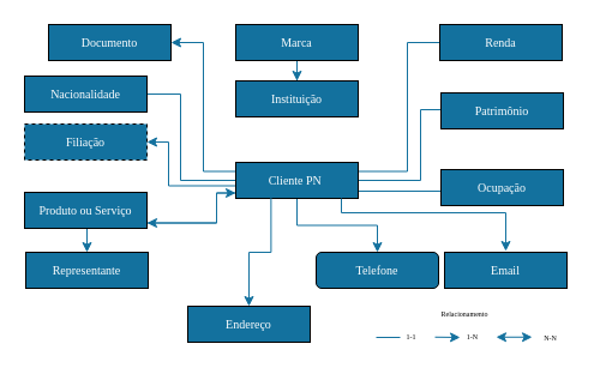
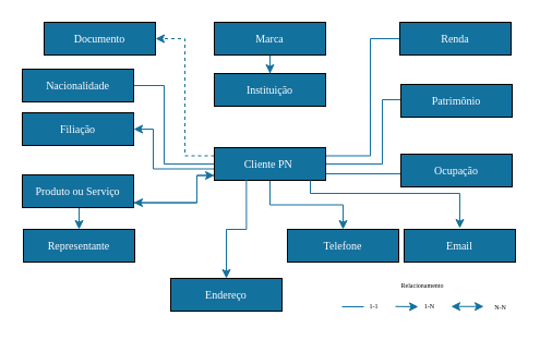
  <mxCell id="0" />
  <mxCell id="1" parent="0" />
  <mxCell id="2" value="" style="rounded=1;whiteSpace=wrap;html=1;strokeColor=#000000;fillColor=#13719E;" vertex="1" parent="1"><mxGeometry x="89" y="73" width="20" height="10" as="geometry" /></mxCell>
  <mxCell id="3" value="" style="rounded=1;whiteSpace=wrap;html=1;strokeColor=#000000;fillColor=#13719E;" vertex="1" parent="1"><mxGeometry x="382" y="84" width="20" height="14" as="geometry" /></mxCell>
  <mxCell id="4" value="" style="rounded=1;whiteSpace=wrap;html=1;strokeColor=#000000;fillColor=#13719E;" vertex="1" parent="1"><mxGeometry x="380" y="143" width="20" height="14" as="geometry" /></mxCell>
  <mxCell id="5" value="" style="rounded=1;whiteSpace=wrap;html=1;strokeColor=#000000;fillColor=#13719E;" vertex="1" parent="1"><mxGeometry x="380" y="28" width="20" height="14" as="geometry" /></mxCell>
  <mxCell id="6" style="edgeStyle=orthogonalEdgeStyle;rounded=0;orthogonalLoop=1;jettySize=auto;html=1;exitX=1;exitY=0.5;exitDx=0;exitDy=0;entryX=0;entryY=0.5;entryDx=0;entryDy=0;strokeColor=#13719E;" edge="1" parent="1"><mxGeometry relative="1" as="geometry"><mxPoint x="298" y="159" as="sourcePoint" /><mxPoint x="380" y="159" as="targetPoint" /></mxGeometry></mxCell>
  <mxCell id="7" style="edgeStyle=orthogonalEdgeStyle;rounded=0;orthogonalLoop=1;jettySize=auto;html=1;exitX=0.5;exitY=1;exitDx=0;exitDy=0;strokeColor=#13719E;" edge="1" parent="1" source="14" target="20"><mxGeometry relative="1" as="geometry" /></mxCell>
  <mxCell id="8" style="edgeStyle=orthogonalEdgeStyle;rounded=0;orthogonalLoop=1;jettySize=auto;html=1;exitX=1;exitY=0.25;exitDx=0;exitDy=0;entryX=0;entryY=0.5;entryDx=0;entryDy=0;strokeColor=#13719E;" edge="1" parent="1" source="14" target="3"><mxGeometry relative="1" as="geometry"><mxPoint x="298" y="153" as="sourcePoint" /><Array as="points"><mxPoint x="298" y="150" /><mxPoint x="350" y="150" /><mxPoint x="350" y="91" /></Array></mxGeometry></mxCell>
  <mxCell id="9" style="edgeStyle=orthogonalEdgeStyle;rounded=0;orthogonalLoop=1;jettySize=auto;html=1;exitX=1;exitY=0.25;exitDx=0;exitDy=0;entryX=0;entryY=0.5;entryDx=0;entryDy=0;strokeColor=#13719E;" edge="1" parent="1" source="14" target="5"><mxGeometry relative="1" as="geometry" /></mxCell>
  <mxCell id="10" style="edgeStyle=orthogonalEdgeStyle;rounded=0;orthogonalLoop=1;jettySize=auto;html=1;exitX=0;exitY=0.75;exitDx=0;exitDy=0;entryX=1;entryY=0.75;entryDx=0;entryDy=0;strokeColor=#13719E;" edge="1" parent="1"><mxGeometry relative="1" as="geometry"><mxPoint x="196" y="160.5" as="sourcePoint" /><mxPoint x="122" y="185.5" as="targetPoint" /><Array as="points"><mxPoint x="180" y="161" /><mxPoint x="180" y="186" /></Array></mxGeometry></mxCell>
  <mxCell id="11" style="edgeStyle=orthogonalEdgeStyle;rounded=0;orthogonalLoop=1;jettySize=auto;html=1;exitX=0;exitY=0.75;exitDx=0;exitDy=0;strokeColor=#13719E;entryX=1;entryY=0.5;entryDx=0;entryDy=0;" edge="1" parent="1" target="33"><mxGeometry relative="1" as="geometry"><mxPoint x="122" y="115" as="targetPoint" /><mxPoint x="196" y="154.5" as="sourcePoint" /><Array as="points"><mxPoint x="140" y="155" /><mxPoint x="140" y="118" /></Array></mxGeometry></mxCell>
  <mxCell id="12" style="edgeStyle=orthogonalEdgeStyle;rounded=0;orthogonalLoop=1;jettySize=auto;html=1;entryX=1;entryY=0.5;entryDx=0;entryDy=0;strokeColor=#13719E;exitX=0;exitY=0.5;exitDx=0;exitDy=0;" edge="1" parent="1" source="14" target="2"><mxGeometry relative="1" as="geometry"><mxPoint x="188" y="150" as="sourcePoint" /><mxPoint x="114" y="78" as="targetPoint" /><Array as="points"><mxPoint x="150" y="150" /><mxPoint x="150" y="78" /></Array></mxGeometry></mxCell>
- <mxCell id="13" style="edgeStyle=orthogonalEdgeStyle;rounded=0;orthogonalLoop=1;jettySize=auto;html=1;exitX=0;exitY=0.25;exitDx=0;exitDy=0;entryX=1;entryY=0.5;entryDx=0;entryDy=0;strokeColor=#13719E;" edge="1" parent="1" source="14" target="31"><mxGeometry relative="1" as="geometry" /></mxCell>
+ <mxCell id="13" style="edgeStyle=orthogonalEdgeStyle;rounded=0;orthogonalLoop=1;jettySize=auto;html=1;exitX=0;exitY=0.25;exitDx=0;exitDy=0;entryX=1;entryY=0.5;entryDx=0;entryDy=0;strokeColor=#13719E;dashed=1;" edge="1" parent="1" source="14" target="31"><mxGeometry relative="1" as="geometry" /></mxCell>
  <mxCell id="14" value="&lt;font face=&quot;Verdana&quot; style=&quot;font-size: 10px&quot; color=&quot;#ffffff&quot;&gt;Cliente PN&amp;nbsp;&lt;/font&gt;" style="rounded=0;whiteSpace=wrap;html=1;fillColor=#13719E;strokeColor=#000000;flipV=1;" vertex="1" parent="1"><mxGeometry x="196" y="135" width="102" height="30" as="geometry" /></mxCell>
  <mxCell id="15" style="edgeStyle=orthogonalEdgeStyle;rounded=0;orthogonalLoop=1;jettySize=auto;html=1;exitX=0.5;exitY=1;exitDx=0;exitDy=0;" edge="1" parent="1" source="14" target="14"><mxGeometry relative="1" as="geometry" /></mxCell>
  <mxCell id="16" value="" style="edgeStyle=orthogonalEdgeStyle;rounded=0;orthogonalLoop=1;jettySize=auto;html=1;strokeColor=#13719E;" edge="1" parent="1" source="17" target="18"><mxGeometry relative="1" as="geometry" /></mxCell>
  <mxCell id="17" value="&lt;font face=&quot;Verdana&quot; style=&quot;font-size: 10px&quot; color=&quot;#ffffff&quot;&gt;Marca&lt;/font&gt;" style="rounded=0;whiteSpace=wrap;html=1;fillColor=#13719E;strokeColor=#000000;flipV=1;" vertex="1" parent="1"><mxGeometry x="196" y="20" width="102" height="30" as="geometry" /></mxCell>
  <mxCell id="18" value="&lt;font face=&quot;Verdana&quot; style=&quot;font-size: 10px&quot; color=&quot;#ffffff&quot;&gt;Instituição&lt;/font&gt;" style="rounded=0;whiteSpace=wrap;html=1;fillColor=#13719E;strokeColor=#000000;flipV=1;" vertex="1" parent="1"><mxGeometry x="196" y="67" width="102" height="30" as="geometry" /></mxCell>
  <mxCell id="19" value="&lt;font face=&quot;Verdana&quot; style=&quot;font-size: 10px&quot; color=&quot;#ffffff&quot;&gt;Endereço&lt;/font&gt;" style="rounded=0;whiteSpace=wrap;html=1;fillColor=#13719E;strokeColor=#000000;" vertex="1" parent="1"><mxGeometry x="156" y="255" width="102" height="30" as="geometry" /></mxCell>
- <mxCell id="20" value="&lt;font face=&quot;Verdana&quot; style=&quot;font-size: 10px&quot; color=&quot;#ffffff&quot;&gt;Telefone&lt;/font&gt;" style="whiteSpace=wrap;html=1;fillColor=#13719E;strokeColor=#000000;rounded=1;" vertex="1" parent="1"><mxGeometry x="263" y="210" width="102" height="30" as="geometry" /></mxCell>
+ <mxCell id="20" value="&lt;font face=&quot;Verdana&quot; style=&quot;font-size: 10px&quot; color=&quot;#ffffff&quot;&gt;Telefone&lt;/font&gt;" style="rounded=0;whiteSpace=wrap;html=1;fillColor=#13719E;strokeColor=#000000;" vertex="1" parent="1"><mxGeometry x="263" y="210" width="102" height="30" as="geometry" /></mxCell>
  <mxCell id="21" value="&lt;font face=&quot;Verdana&quot; style=&quot;font-size: 10px&quot; color=&quot;#ffffff&quot;&gt;Email&lt;/font&gt;" style="rounded=0;whiteSpace=wrap;html=1;fillColor=#13719E;strokeColor=#000000;" vertex="1" parent="1"><mxGeometry x="370" y="210" width="102" height="30" as="geometry" /></mxCell>
  <mxCell id="22" value="&lt;font face=&quot;Verdana&quot; style=&quot;font-size: 10px&quot; color=&quot;#ffffff&quot;&gt;Renda&lt;/font&gt;" style="rounded=0;whiteSpace=wrap;html=1;fillColor=#13719E;strokeColor=#000000;" vertex="1" parent="1"><mxGeometry x="366" y="20" width="102" height="30" as="geometry" /></mxCell>
  <mxCell id="23" value="&lt;font face=&quot;Verdana&quot; style=&quot;font-size: 10px&quot; color=&quot;#ffffff&quot;&gt;Patrimônio&lt;/font&gt;" style="rounded=0;whiteSpace=wrap;html=1;fillColor=#13719E;strokeColor=#000000;" vertex="1" parent="1"><mxGeometry x="367" y="77" width="102" height="30" as="geometry" /></mxCell>
  <mxCell id="24" value="&lt;font face=&quot;Verdana&quot; style=&quot;font-size: 10px&quot; color=&quot;#ffffff&quot;&gt;Ocupação&lt;/font&gt;" style="rounded=0;whiteSpace=wrap;html=1;fillColor=#13719E;strokeColor=#000000;" vertex="1" parent="1"><mxGeometry x="367" y="141" width="102" height="30" as="geometry" /></mxCell>
  <mxCell id="25" value="&lt;font face=&quot;Verdana&quot; style=&quot;font-size: 10px&quot; color=&quot;#ffffff&quot;&gt;Representante&lt;/font&gt;" style="rounded=0;whiteSpace=wrap;html=1;fillColor=#13719E;strokeColor=#000000;" vertex="1" parent="1"><mxGeometry x="21" y="210" width="102" height="30" as="geometry" /></mxCell>
  <mxCell id="26" style="edgeStyle=orthogonalEdgeStyle;rounded=0;orthogonalLoop=1;jettySize=auto;html=1;exitX=0.5;exitY=1;exitDx=0;exitDy=0;entryX=0.5;entryY=0;entryDx=0;entryDy=0;strokeColor=#13719E;" edge="1" parent="1" source="28" target="25"><mxGeometry relative="1" as="geometry" /></mxCell>
  <mxCell id="27" style="edgeStyle=orthogonalEdgeStyle;rounded=0;orthogonalLoop=1;jettySize=auto;html=1;exitX=1;exitY=0.75;exitDx=0;exitDy=0;entryX=0;entryY=0.75;entryDx=0;entryDy=0;strokeColor=#13719E;" edge="1" parent="1"><mxGeometry relative="1" as="geometry"><mxPoint x="122" y="185.5" as="sourcePoint" /><mxPoint x="196" y="160.5" as="targetPoint" /><Array as="points"><mxPoint x="180" y="186" /><mxPoint x="180" y="161" /></Array></mxGeometry></mxCell>
  <mxCell id="28" value="&lt;font face=&quot;Verdana&quot; style=&quot;font-size: 10px&quot; color=&quot;#ffffff&quot;&gt;Produto ou Serviço&lt;/font&gt;" style="rounded=0;whiteSpace=wrap;html=1;fillColor=#13719E;strokeColor=#000000;" vertex="1" parent="1"><mxGeometry x="20" y="160" width="102" height="30" as="geometry" /></mxCell>
  <mxCell id="29" style="edgeStyle=orthogonalEdgeStyle;rounded=0;orthogonalLoop=1;jettySize=auto;html=1;exitX=0.288;exitY=0.017;exitDx=0;exitDy=0;strokeColor=#13719E;entryX=0.5;entryY=0;entryDx=0;entryDy=0;exitPerimeter=0;" edge="1" parent="1" source="14" target="19"><mxGeometry relative="1" as="geometry"><mxPoint x="257" y="175" as="sourcePoint" /><mxPoint x="321" y="220" as="targetPoint" /></mxGeometry></mxCell>
  <mxCell id="30" style="edgeStyle=orthogonalEdgeStyle;rounded=0;orthogonalLoop=1;jettySize=auto;html=1;strokeColor=#13719E;" edge="1" parent="1"><mxGeometry relative="1" as="geometry"><mxPoint x="284" y="165" as="sourcePoint" /><mxPoint x="421" y="209" as="targetPoint" /><Array as="points"><mxPoint x="284" y="177" /><mxPoint x="421" y="177" /></Array></mxGeometry></mxCell>
  <mxCell id="31" value="&lt;font face=&quot;Verdana&quot; style=&quot;font-size: 10px&quot; color=&quot;#ffffff&quot;&gt;Documento&lt;/font&gt;" style="rounded=0;whiteSpace=wrap;html=1;fillColor=#13719E;strokeColor=#000000;" vertex="1" parent="1"><mxGeometry x="40" y="20" width="102" height="30" as="geometry" /></mxCell>
  <mxCell id="32" value="&lt;font face=&quot;Verdana&quot; style=&quot;font-size: 10px&quot; color=&quot;#ffffff&quot;&gt;Nacionalidade&lt;/font&gt;" style="rounded=0;whiteSpace=wrap;html=1;fillColor=#13719E;strokeColor=#000000;" vertex="1" parent="1"><mxGeometry x="20" y="63" width="102" height="30" as="geometry" /></mxCell>
- <mxCell id="33" value="&lt;font face=&quot;Verdana&quot; style=&quot;font-size: 10px&quot; color=&quot;#ffffff&quot;&gt;Filiação&lt;/font&gt;" style="rounded=0;whiteSpace=wrap;html=1;fillColor=#13719E;strokeColor=#000000;dashed=1;" vertex="1" parent="1"><mxGeometry x="20" y="103" width="102" height="30" as="geometry" /></mxCell>
+ <mxCell id="33" value="&lt;font face=&quot;Verdana&quot; style=&quot;font-size: 10px&quot; color=&quot;#ffffff&quot;&gt;Filiação&lt;/font&gt;" style="rounded=0;whiteSpace=wrap;html=1;fillColor=#13719E;strokeColor=#000000;" vertex="1" parent="1"><mxGeometry x="20" y="103" width="102" height="30" as="geometry" /></mxCell>
  <mxCell id="34" value="" style="group" vertex="1" connectable="0" parent="1"><mxGeometry x="311" y="250" width="162" height="40" as="geometry" /></mxCell>
  <mxCell id="35" value="" style="endArrow=classic;html=1;strokeColor=#13719E;" edge="1" parent="34"><mxGeometry width="50" height="50" relative="1" as="geometry"><mxPoint x="51" y="30.75" as="sourcePoint" /><mxPoint x="72" y="31" as="targetPoint" /><Array as="points" /></mxGeometry></mxCell>
  <mxCell id="36" value="" style="endArrow=none;html=1;strokeColor=#13719E;" edge="1" parent="34"><mxGeometry width="50" height="50" relative="1" as="geometry"><mxPoint x="2" y="31" as="sourcePoint" /><mxPoint x="22" y="31" as="targetPoint" /></mxGeometry></mxCell>
  <mxCell id="37" value="" style="endArrow=classic;startArrow=classic;html=1;strokeColor=#13719E;" edge="1" parent="34"><mxGeometry width="50" height="50" relative="1" as="geometry"><mxPoint x="102" y="30.75" as="sourcePoint" /><mxPoint x="132" y="30.75" as="targetPoint" /></mxGeometry></mxCell>
  <mxCell id="38" value="&lt;font face=&quot;Verdana&quot; style=&quot;font-size: 6px&quot;&gt;1-1&lt;/font&gt;" style="text;html=1;align=center;verticalAlign=middle;resizable=0;points=[];autosize=1;" vertex="1" parent="34"><mxGeometry x="16" y="19" width="30" height="20" as="geometry" /></mxCell>
  <mxCell id="39" value="&lt;font face=&quot;Verdana&quot; style=&quot;font-size: 6px&quot;&gt;N-N&lt;/font&gt;" style="text;html=1;align=center;verticalAlign=middle;resizable=0;points=[];autosize=1;" vertex="1" parent="34"><mxGeometry x="132" y="20" width="30" height="20" as="geometry" /></mxCell>
  <mxCell id="40" value="&lt;font face=&quot;Verdana&quot; style=&quot;font-size: 6px&quot;&gt;Relacionamento&lt;/font&gt;" style="text;html=1;strokeColor=none;fillColor=none;align=center;verticalAlign=middle;whiteSpace=wrap;rounded=0;" vertex="1" parent="34"><mxGeometry width="152" height="20" as="geometry" /></mxCell>
  <mxCell id="41" value="&lt;font face=&quot;Verdana&quot; style=&quot;font-size: 6px&quot;&gt;1-N&lt;/font&gt;" style="text;html=1;align=center;verticalAlign=middle;resizable=0;points=[];autosize=1;" vertex="1" parent="34"><mxGeometry x="67" y="19" width="30" height="20" as="geometry" /></mxCell>
